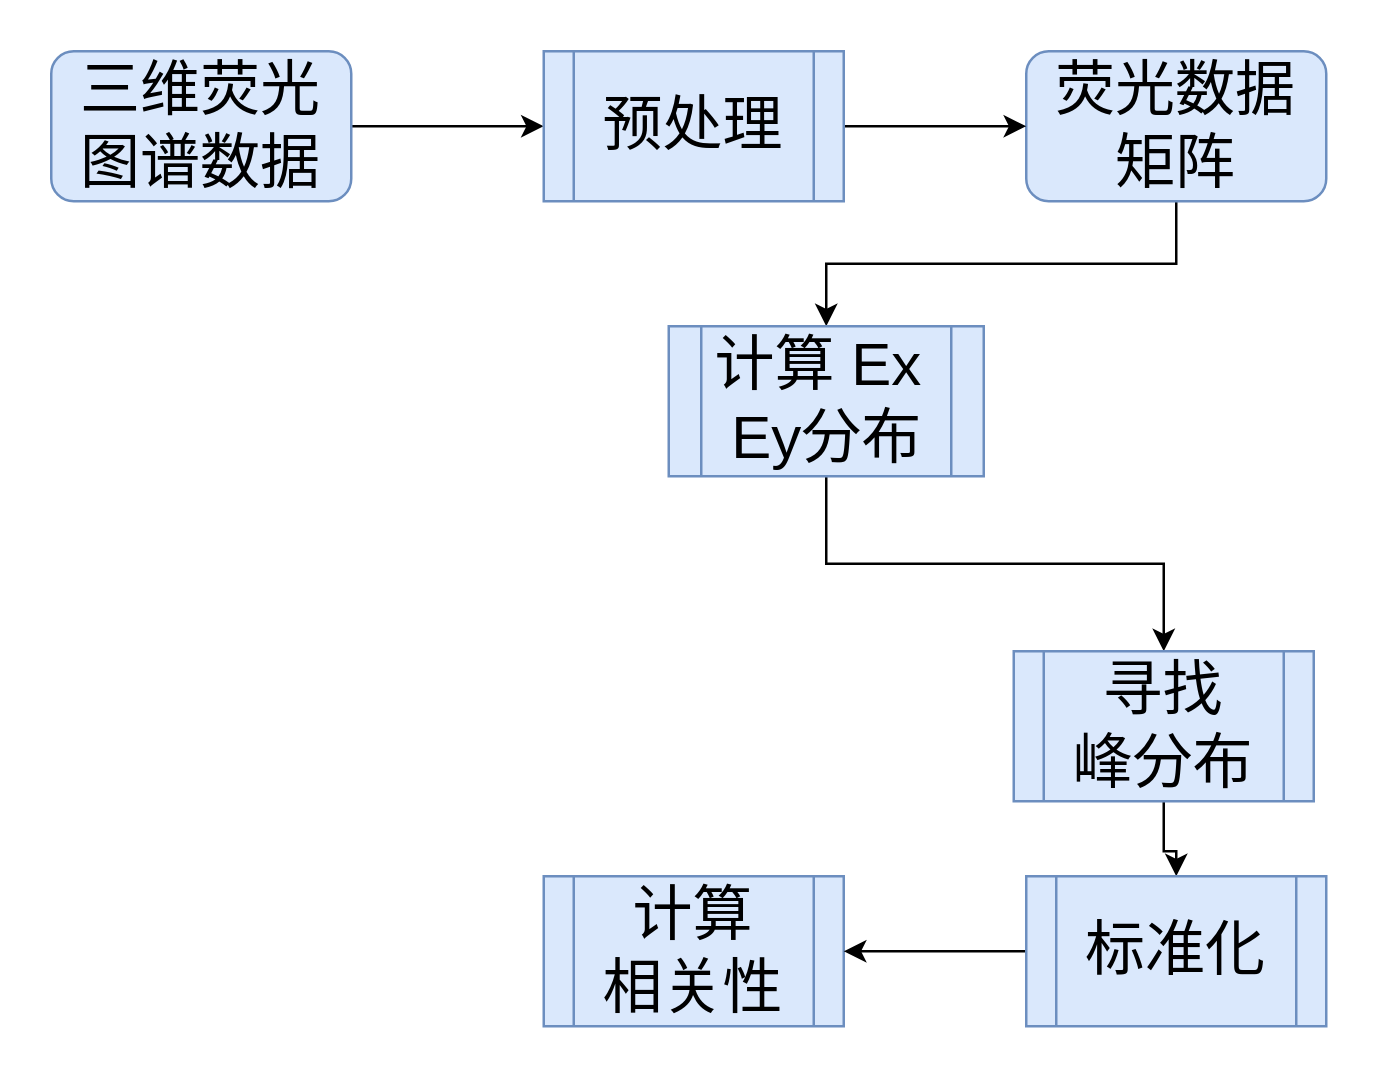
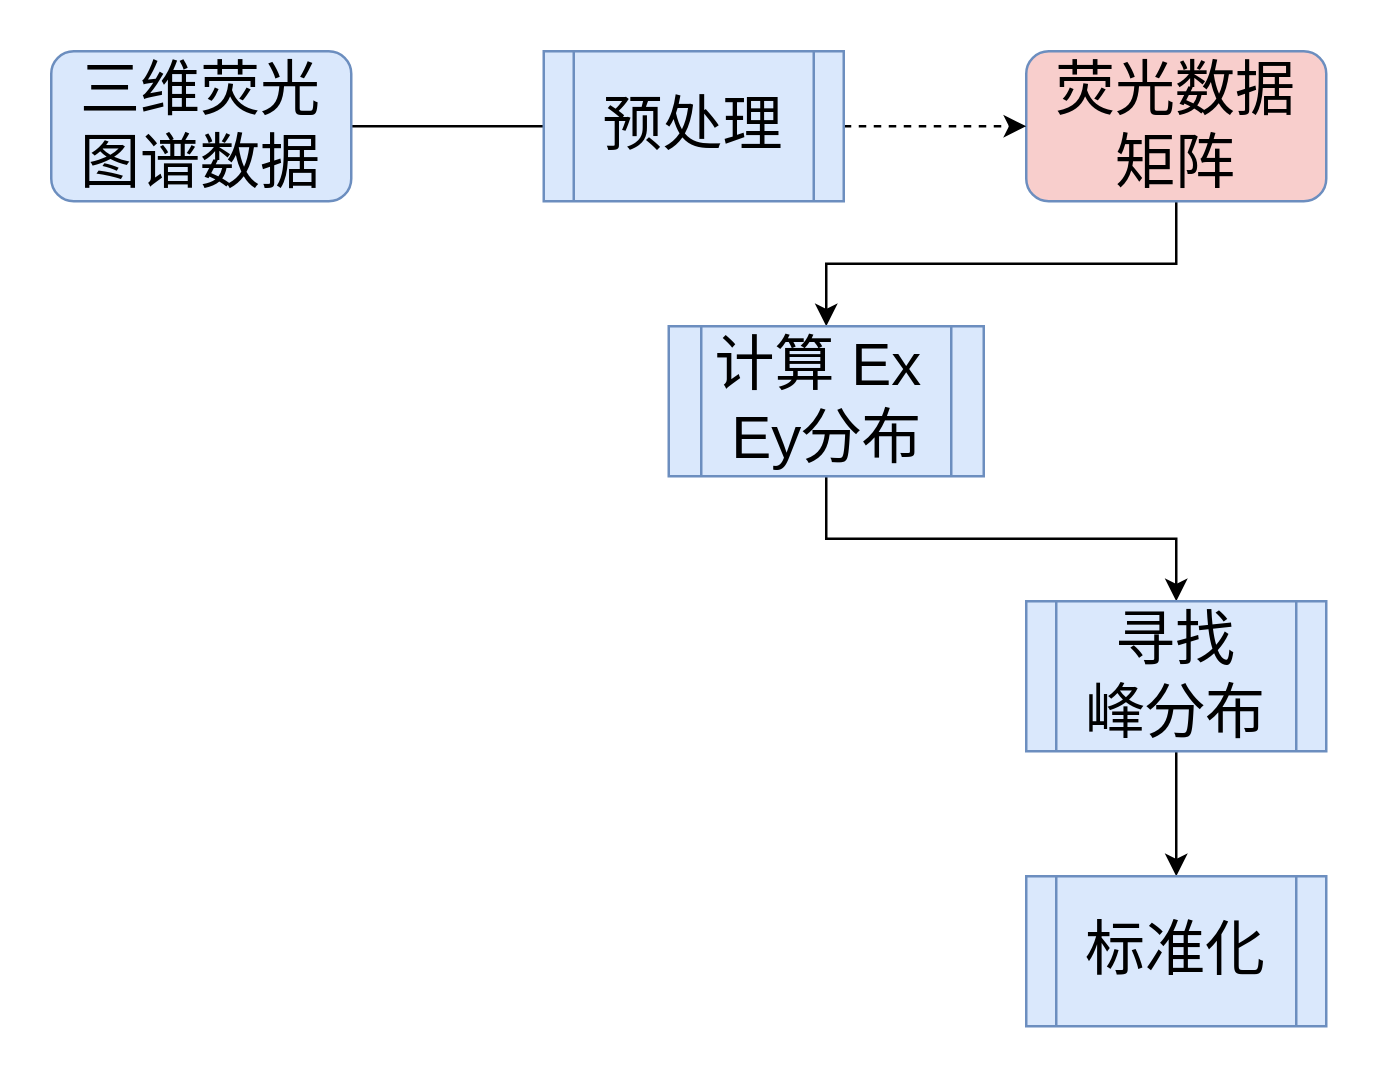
  <mxCell id="0" />
  <mxCell id="1" parent="0" />
- <mxCell id="2" style="edgeStyle=orthogonalEdgeStyle;rounded=0;orthogonalLoop=1;jettySize=auto;html=1;exitX=1;exitY=0.5;exitDx=0;exitDy=0;entryX=0;entryY=0.5;entryDx=0;entryDy=0;" edge="1" parent="1" source="3" target="7"><mxGeometry relative="1" as="geometry" /></mxCell>
+ <mxCell id="2" style="edgeStyle=orthogonalEdgeStyle;rounded=0;orthogonalLoop=1;jettySize=auto;html=1;exitX=1;exitY=0.5;exitDx=0;exitDy=0;entryX=0;entryY=0.5;entryDx=0;entryDy=0;endArrow=none;" edge="1" parent="1" source="3" target="7"><mxGeometry relative="1" as="geometry" /></mxCell>
  <mxCell id="3" value="&lt;font style=&quot;font-size: 24px&quot;&gt;三维荧光图谱数据&lt;/font&gt;" style="rounded=1;whiteSpace=wrap;html=1;fillColor=#dae8fc;strokeColor=#6c8ebf;" vertex="1" parent="1"><mxGeometry x="20" y="20" width="120" height="60" as="geometry" /></mxCell>
  <mxCell id="4" style="edgeStyle=orthogonalEdgeStyle;rounded=0;orthogonalLoop=1;jettySize=auto;html=1;exitX=0.5;exitY=1;exitDx=0;exitDy=0;entryX=0.5;entryY=0;entryDx=0;entryDy=0;" edge="1" parent="1" source="5" target="9"><mxGeometry relative="1" as="geometry" /></mxCell>
- <mxCell id="5" value="&lt;font style=&quot;font-size: 24px&quot;&gt;荧光数据矩阵&lt;/font&gt;" style="rounded=1;whiteSpace=wrap;html=1;fillColor=#dae8fc;strokeColor=#6c8ebf;" vertex="1" parent="1"><mxGeometry x="410" y="20" width="120" height="60" as="geometry" /></mxCell>
- <mxCell id="6" style="edgeStyle=orthogonalEdgeStyle;rounded=0;orthogonalLoop=1;jettySize=auto;html=1;exitX=1;exitY=0.5;exitDx=0;exitDy=0;entryX=0;entryY=0.5;entryDx=0;entryDy=0;" edge="1" parent="1" source="7" target="5"><mxGeometry relative="1" as="geometry" /></mxCell>
+ <mxCell id="5" value="&lt;font style=&quot;font-size: 24px&quot;&gt;荧光数据矩阵&lt;/font&gt;" style="rounded=1;whiteSpace=wrap;html=1;fillColor=#f8cecc;strokeColor=#6c8ebf;" vertex="1" parent="1"><mxGeometry x="410" y="20" width="120" height="60" as="geometry" /></mxCell>
+ <mxCell id="6" style="edgeStyle=orthogonalEdgeStyle;rounded=0;orthogonalLoop=1;jettySize=auto;html=1;exitX=1;exitY=0.5;exitDx=0;exitDy=0;entryX=0;entryY=0.5;entryDx=0;entryDy=0;dashed=1;" edge="1" parent="1" source="7" target="5"><mxGeometry relative="1" as="geometry" /></mxCell>
  <mxCell id="7" value="&lt;span style=&quot;font-size: 24px&quot;&gt;预处理&lt;/span&gt;" style="shape=process;whiteSpace=wrap;html=1;backgroundOutline=1;fillColor=#dae8fc;strokeColor=#6c8ebf;" vertex="1" parent="1"><mxGeometry x="217" y="20" width="120" height="60" as="geometry" /></mxCell>
  <mxCell id="8" style="edgeStyle=orthogonalEdgeStyle;rounded=0;orthogonalLoop=1;jettySize=auto;html=1;exitX=0.5;exitY=1;exitDx=0;exitDy=0;" edge="1" parent="1" source="9" target="11"><mxGeometry relative="1" as="geometry" /></mxCell>
  <mxCell id="9" value="&lt;font style=&quot;font-size: 24px&quot;&gt;计算 Ex&amp;nbsp;&lt;br&gt;Ey分布&lt;/font&gt;" style="shape=process;whiteSpace=wrap;html=1;backgroundOutline=1;fillColor=#dae8fc;strokeColor=#6c8ebf;" vertex="1" parent="1"><mxGeometry x="267" y="130" width="126" height="60" as="geometry" /></mxCell>
  <mxCell id="10" style="edgeStyle=orthogonalEdgeStyle;rounded=0;orthogonalLoop=1;jettySize=auto;html=1;exitX=0.5;exitY=1;exitDx=0;exitDy=0;" edge="1" parent="1" source="11" target="14"><mxGeometry relative="1" as="geometry" /></mxCell>
- <mxCell id="11" value="&lt;font style=&quot;font-size: 24px&quot;&gt;寻找&lt;br&gt;峰分布&lt;/font&gt;" style="shape=process;whiteSpace=wrap;html=1;backgroundOutline=1;fillColor=#dae8fc;strokeColor=#6c8ebf;" vertex="1" parent="1"><mxGeometry x="405" y="260" width="120" height="60" as="geometry" /></mxCell>
- <mxCell id="12" value="&lt;font style=&quot;font-size: 24px&quot;&gt;计算&lt;br&gt;相关性&lt;br&gt;&lt;/font&gt;" style="shape=process;whiteSpace=wrap;html=1;backgroundOutline=1;fillColor=#dae8fc;strokeColor=#6c8ebf;" vertex="1" parent="1"><mxGeometry x="217" y="350" width="120" height="60" as="geometry" /></mxCell>
- <mxCell id="13" style="edgeStyle=orthogonalEdgeStyle;rounded=0;orthogonalLoop=1;jettySize=auto;html=1;exitX=0;exitY=0.5;exitDx=0;exitDy=0;entryX=1;entryY=0.5;entryDx=0;entryDy=0;" edge="1" parent="1" source="14" target="12"><mxGeometry relative="1" as="geometry" /></mxCell>
+ <mxCell id="11" value="&lt;font style=&quot;font-size: 24px&quot;&gt;寻找&lt;br&gt;峰分布&lt;/font&gt;" style="shape=process;whiteSpace=wrap;html=1;backgroundOutline=1;fillColor=#dae8fc;strokeColor=#6c8ebf;" vertex="1" parent="1"><mxGeometry x="410" y="240" width="120" height="60" as="geometry" /></mxCell>
  <mxCell id="14" value="&lt;span style=&quot;font-size: 24px&quot;&gt;标准化&lt;/span&gt;" style="shape=process;whiteSpace=wrap;html=1;backgroundOutline=1;fillColor=#dae8fc;strokeColor=#6c8ebf;" vertex="1" parent="1"><mxGeometry x="410" y="350" width="120" height="60" as="geometry" /></mxCell>
